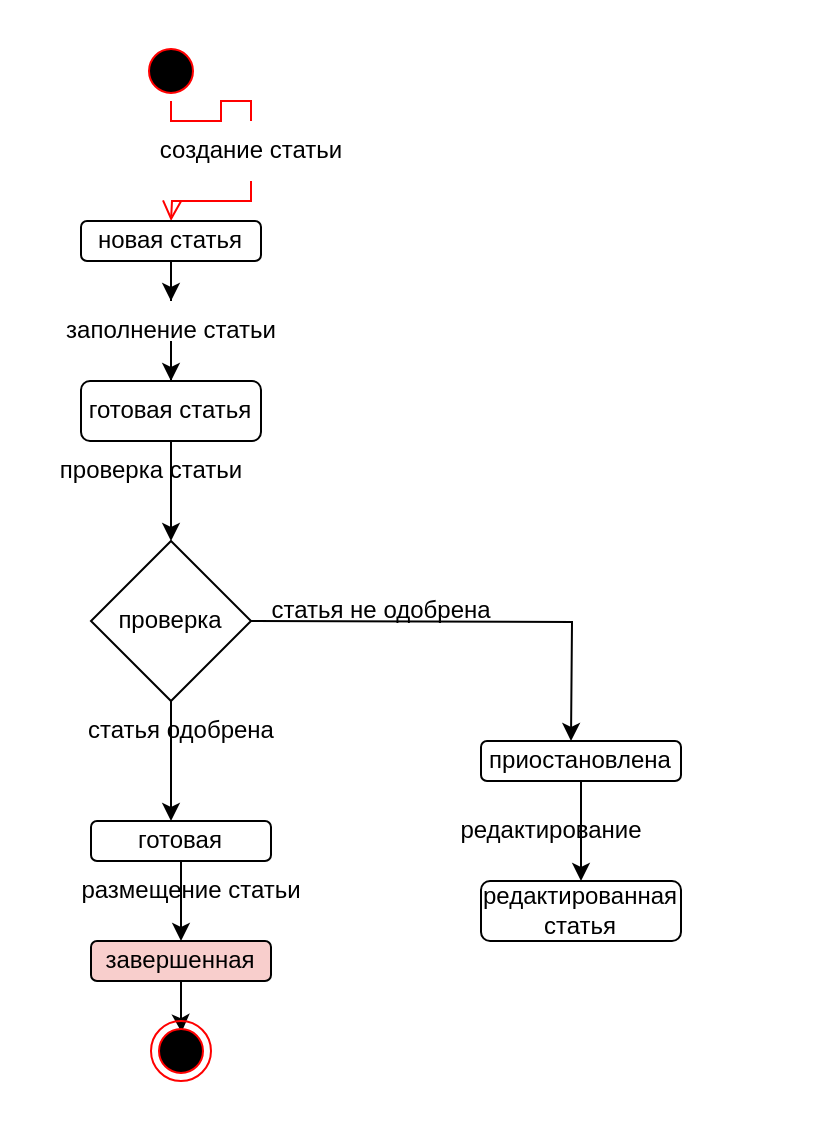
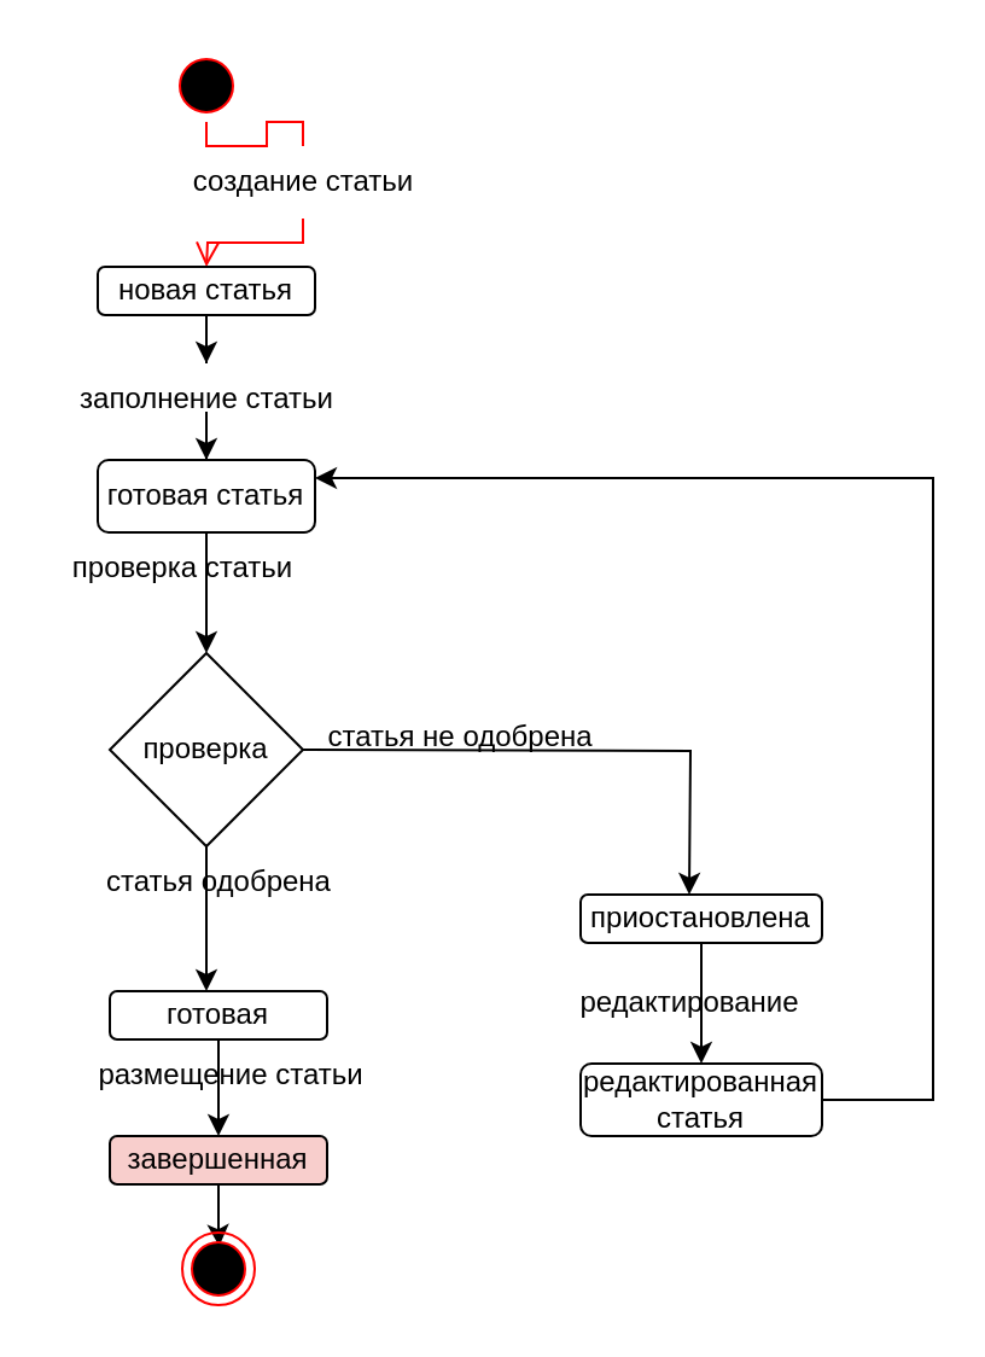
  <mxCell id="0" />
  <mxCell id="1" parent="0" />
  <mxCell id="2" value="" style="ellipse;html=1;shape=startState;fillColor=#000000;strokeColor=#ff0000;" vertex="1" parent="1"><mxGeometry x="70" y="20" width="30" height="30" as="geometry" /></mxCell>
  <mxCell id="3" value="" style="edgeStyle=orthogonalEdgeStyle;html=1;verticalAlign=bottom;endArrow=open;endSize=8;strokeColor=#ff0000;rounded=0;startArrow=none;" edge="1" source="4" parent="1"><mxGeometry relative="1" as="geometry"><mxPoint x="85" y="110" as="targetPoint" /></mxGeometry></mxCell>
  <mxCell id="4" value="создание статьи" style="text;html=1;align=center;verticalAlign=middle;resizable=0;points=[];autosize=1;strokeColor=none;fillColor=none;" vertex="1" parent="1"><mxGeometry x="70" y="60" width="110" height="30" as="geometry" /></mxCell>
  <mxCell id="5" value="" style="edgeStyle=orthogonalEdgeStyle;html=1;verticalAlign=bottom;endArrow=none;endSize=8;strokeColor=#ff0000;rounded=0;" edge="1" parent="1" source="2" target="4"><mxGeometry relative="1" as="geometry"><mxPoint x="85" y="120" as="targetPoint" /><mxPoint x="85" y="60" as="sourcePoint" /></mxGeometry></mxCell>
  <mxCell id="6" style="edgeStyle=orthogonalEdgeStyle;rounded=0;orthogonalLoop=1;jettySize=auto;html=1;entryX=0.5;entryY=0;entryDx=0;entryDy=0;startArrow=none;" edge="1" parent="1" source="11" target="9"><mxGeometry relative="1" as="geometry" /></mxCell>
  <mxCell id="7" value="новая статья" style="rounded=1;whiteSpace=wrap;html=1;" vertex="1" parent="1"><mxGeometry x="40" y="110" width="90" height="20" as="geometry" /></mxCell>
  <mxCell id="8" style="edgeStyle=orthogonalEdgeStyle;rounded=0;orthogonalLoop=1;jettySize=auto;html=1;entryX=0.5;entryY=0;entryDx=0;entryDy=0;" edge="1" parent="1" source="9"><mxGeometry relative="1" as="geometry"><mxPoint x="85" y="270" as="targetPoint" /></mxGeometry></mxCell>
  <mxCell id="9" value="готовая статья" style="rounded=1;whiteSpace=wrap;html=1;" vertex="1" parent="1"><mxGeometry x="40" y="190" width="90" height="30" as="geometry" /></mxCell>
  <mxCell id="10" value="" style="edgeStyle=orthogonalEdgeStyle;rounded=0;orthogonalLoop=1;jettySize=auto;html=1;entryX=0.5;entryY=0;entryDx=0;entryDy=0;endArrow=classic;" edge="1" parent="1" source="7" target="11"><mxGeometry relative="1" as="geometry"><mxPoint x="85" y="140" as="sourcePoint" /><mxPoint x="85" y="180" as="targetPoint" /></mxGeometry></mxCell>
  <mxCell id="11" value="заполнение статьи" style="text;html=1;align=center;verticalAlign=middle;resizable=0;points=[];autosize=1;strokeColor=none;fillColor=none;" vertex="1" parent="1"><mxGeometry x="20" y="150" width="130" height="30" as="geometry" /></mxCell>
  <mxCell id="12" style="edgeStyle=orthogonalEdgeStyle;rounded=0;orthogonalLoop=1;jettySize=auto;html=1;" edge="1" parent="1"><mxGeometry relative="1" as="geometry"><mxPoint x="85" y="350" as="sourcePoint" /><mxPoint x="85" y="410" as="targetPoint" /></mxGeometry></mxCell>
  <mxCell id="13" style="edgeStyle=orthogonalEdgeStyle;rounded=0;orthogonalLoop=1;jettySize=auto;html=1;" edge="1" parent="1"><mxGeometry relative="1" as="geometry"><mxPoint x="125" y="310" as="sourcePoint" /><mxPoint x="285" y="370" as="targetPoint" /></mxGeometry></mxCell>
  <mxCell id="14" value="статья одобрена" style="text;html=1;align=center;verticalAlign=middle;resizable=0;points=[];autosize=1;strokeColor=none;fillColor=none;" vertex="1" parent="1"><mxGeometry x="30" y="350" width="120" height="30" as="geometry" /></mxCell>
  <mxCell id="15" value="проверка статьи" style="text;html=1;align=center;verticalAlign=middle;resizable=0;points=[];autosize=1;strokeColor=none;fillColor=none;" vertex="1" parent="1"><mxGeometry x="20" y="220" width="110" height="30" as="geometry" /></mxCell>
  <mxCell id="16" style="edgeStyle=orthogonalEdgeStyle;rounded=0;orthogonalLoop=1;jettySize=auto;html=1;fontSize=9;" edge="1" parent="1" source="17" target="22"><mxGeometry relative="1" as="geometry" /></mxCell>
  <mxCell id="17" value="готовая" style="rounded=1;whiteSpace=wrap;html=1;" vertex="1" parent="1"><mxGeometry x="45" y="410" width="90" height="20" as="geometry" /></mxCell>
  <mxCell id="18" style="edgeStyle=orthogonalEdgeStyle;rounded=0;orthogonalLoop=1;jettySize=auto;html=1;entryX=0.5;entryY=0;entryDx=0;entryDy=0;fontSize=12;" edge="1" parent="1" source="19" target="27"><mxGeometry relative="1" as="geometry" /></mxCell>
  <mxCell id="19" value="приостановлена" style="rounded=1;whiteSpace=wrap;html=1;" vertex="1" parent="1"><mxGeometry x="240" y="370" width="100" height="20" as="geometry" /></mxCell>
  <mxCell id="20" value="статья не одобрена" style="text;html=1;align=center;verticalAlign=middle;resizable=0;points=[];autosize=1;strokeColor=none;fillColor=none;" vertex="1" parent="1"><mxGeometry x="125" y="290" width="130" height="30" as="geometry" /></mxCell>
  <mxCell id="21" style="edgeStyle=orthogonalEdgeStyle;rounded=0;orthogonalLoop=1;jettySize=auto;html=1;fontSize=12;entryX=0.51;entryY=0.186;entryDx=0;entryDy=0;entryPerimeter=0;" edge="1" parent="1" source="22" target="24"><mxGeometry relative="1" as="geometry"><mxPoint x="65" y="510" as="targetPoint" /></mxGeometry></mxCell>
  <mxCell id="22" value="завершенная" style="rounded=1;whiteSpace=wrap;html=1;fillColor=#f8cecc;" vertex="1" parent="1"><mxGeometry x="45" y="470" width="90" height="20" as="geometry" /></mxCell>
  <mxCell id="23" value="&lt;font style=&quot;font-size: 12px;&quot;&gt;размещение статьи&lt;/font&gt;" style="text;html=1;align=center;verticalAlign=middle;resizable=0;points=[];autosize=1;strokeColor=none;fillColor=none;fontSize=9;" vertex="1" parent="1"><mxGeometry x="30" y="430" width="130" height="30" as="geometry" /></mxCell>
  <mxCell id="24" value="" style="ellipse;html=1;shape=endState;fillColor=#000000;strokeColor=#ff0000;fontSize=12;" vertex="1" parent="1"><mxGeometry x="75" y="510" width="30" height="30" as="geometry" /></mxCell>
  <mxCell id="25" value="проверка" style="rhombus;whiteSpace=wrap;html=1;fontSize=12;" vertex="1" parent="1"><mxGeometry x="45" y="270" width="80" height="80" as="geometry" /></mxCell>
+ <mxCell id="26" style="edgeStyle=orthogonalEdgeStyle;rounded=0;orthogonalLoop=1;jettySize=auto;html=1;fontSize=12;entryX=1;entryY=0.25;entryDx=0;entryDy=0;" edge="1" parent="1" source="27" target="9"><mxGeometry relative="1" as="geometry"><mxPoint x="396" y="215" as="targetPoint" /><Array as="points"><mxPoint x="386" y="455" /><mxPoint x="386" y="198" /></Array></mxGeometry></mxCell>
  <mxCell id="27" value="редактированная статья" style="rounded=1;whiteSpace=wrap;html=1;" vertex="1" parent="1"><mxGeometry x="240" y="440" width="100" height="30" as="geometry" /></mxCell>
- <mxCell id="28" value="редактирование" style="text;html=1;align=center;verticalAlign=middle;resizable=0;points=[];autosize=1;strokeColor=none;fillColor=none;fontSize=12;" vertex="1" parent="1"><mxGeometry x="220" y="400" width="110" height="30" as="geometry" /></mxCell>
+ <mxCell id="28" value="редактирование" style="text;html=1;align=center;verticalAlign=middle;resizable=0;points=[];autosize=1;strokeColor=none;fillColor=none;fontSize=12;" vertex="1" parent="1"><mxGeometry x="230" y="400" width="110" height="30" as="geometry" /></mxCell>
